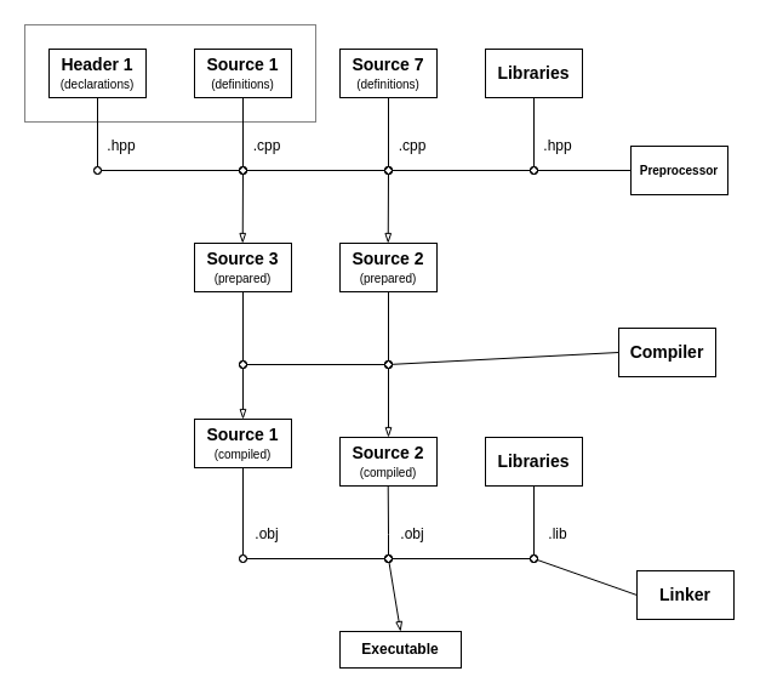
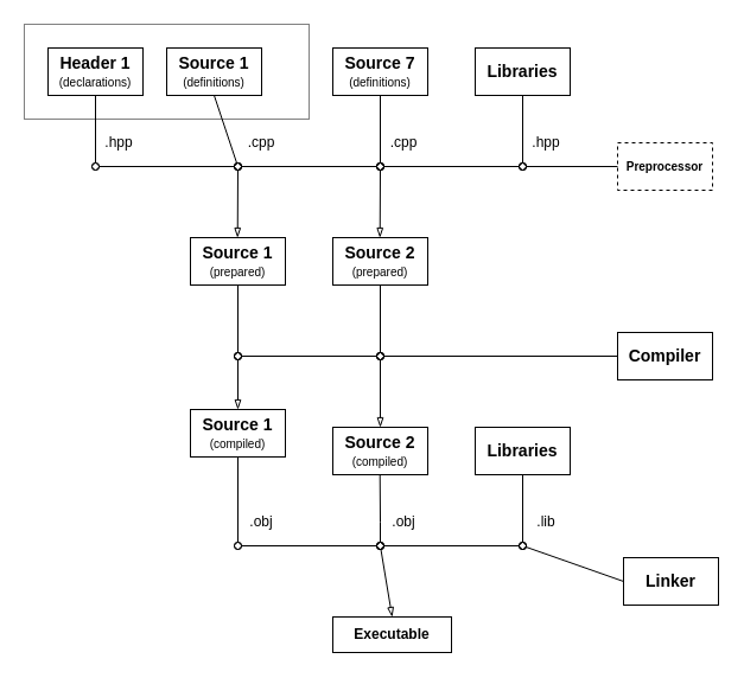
  <mxCell id="0" />
  <mxCell id="1" parent="0" />
  <mxCell id="2" value="" style="rounded=0;whiteSpace=wrap;html=1;fillColor=none;dashed=1;dashPattern=1 1;" parent="1" vertex="1"><mxGeometry x="20" y="20" width="240" height="80" as="geometry" /></mxCell>
- <mxCell id="3" value="&lt;b&gt;&lt;font style=&quot;font-size: 10px;&quot; face=&quot;Helvetica&quot;&gt;Preprocessor&lt;/font&gt;&lt;/b&gt;" style="rounded=0;whiteSpace=wrap;html=1;fillColor=none;" parent="1" vertex="1"><mxGeometry x="520" y="120" width="80" height="40" as="geometry" /></mxCell>
- <mxCell id="4" value="&lt;font&gt;&lt;font style=&quot;font-size: 14px;&quot; face=&quot;Helvetica&quot;&gt;&lt;b style=&quot;&quot;&gt;Source 1&lt;/b&gt;&lt;/font&gt;&lt;/font&gt;&lt;div&gt;&lt;font style=&quot;font-size: 10px;&quot;&gt;&lt;font style=&quot;&quot;&gt;&lt;span style=&quot;background-color: transparent; color: light-dark(rgb(0, 0, 0), rgb(255, 255, 255));&quot;&gt;(&lt;/span&gt;&lt;/font&gt;&lt;span style=&quot;background-color: transparent; color: light-dark(rgb(0, 0, 0), rgb(255, 255, 255));&quot;&gt;definitions&lt;/span&gt;&lt;span style=&quot;background-color: transparent; color: light-dark(rgb(0, 0, 0), rgb(255, 255, 255));&quot;&gt;)&lt;/span&gt;&lt;/font&gt;&lt;/div&gt;" style="rounded=0;whiteSpace=wrap;html=1;" parent="1" vertex="1"><mxGeometry x="160" y="40" width="80" height="40" as="geometry" /></mxCell>
+ <mxCell id="3" value="&lt;b&gt;&lt;font style=&quot;font-size: 10px;&quot; face=&quot;Helvetica&quot;&gt;Preprocessor&lt;/font&gt;&lt;/b&gt;" style="rounded=0;whiteSpace=wrap;html=1;fillColor=none;dashed=1;" parent="1" vertex="1"><mxGeometry x="520" y="120" width="80" height="40" as="geometry" /></mxCell>
+ <mxCell id="4" value="&lt;font&gt;&lt;font style=&quot;font-size: 14px;&quot; face=&quot;Helvetica&quot;&gt;&lt;b style=&quot;&quot;&gt;Source 1&lt;/b&gt;&lt;/font&gt;&lt;/font&gt;&lt;div&gt;&lt;font style=&quot;font-size: 10px;&quot;&gt;&lt;font style=&quot;&quot;&gt;&lt;span style=&quot;background-color: transparent; color: light-dark(rgb(0, 0, 0), rgb(255, 255, 255));&quot;&gt;(&lt;/span&gt;&lt;/font&gt;&lt;span style=&quot;background-color: transparent; color: light-dark(rgb(0, 0, 0), rgb(255, 255, 255));&quot;&gt;definitions&lt;/span&gt;&lt;span style=&quot;background-color: transparent; color: light-dark(rgb(0, 0, 0), rgb(255, 255, 255));&quot;&gt;)&lt;/span&gt;&lt;/font&gt;&lt;/div&gt;" style="rounded=0;whiteSpace=wrap;html=1;" parent="1" vertex="1"><mxGeometry x="140" y="40" width="80" height="40" as="geometry" /></mxCell>
  <mxCell id="5" value="&lt;font style=&quot;font-size: 14px;&quot; face=&quot;Helvetica&quot;&gt;&lt;b style=&quot;&quot;&gt;Source 7&lt;/b&gt;&lt;/font&gt;&lt;div&gt;&lt;font style=&quot;font-size: 10px;&quot;&gt;(&lt;/font&gt;&lt;span style=&quot;color: light-dark(rgb(0, 0, 0), rgb(255, 255, 255)); font-size: 10px; background-color: transparent;&quot;&gt;definitions&lt;/span&gt;&lt;span style=&quot;color: light-dark(rgb(0, 0, 0), rgb(255, 255, 255)); font-size: 10px; background-color: transparent;&quot;&gt;)&lt;/span&gt;&lt;/div&gt;" style="rounded=0;whiteSpace=wrap;html=1;" parent="1" vertex="1"><mxGeometry x="280" y="40" width="80" height="40" as="geometry" /></mxCell>
- <mxCell id="6" value="&lt;b&gt;&lt;font style=&quot;font-size: 14px;&quot;&gt;Source 3&lt;/font&gt;&lt;/b&gt;&lt;div&gt;&lt;font style=&quot;font-size: 10px;&quot;&gt;(prepared)&lt;/font&gt;&lt;/div&gt;" style="rounded=0;whiteSpace=wrap;html=1;" parent="1" vertex="1"><mxGeometry x="160" y="200" width="80" height="40" as="geometry" /></mxCell>
+ <mxCell id="6" value="&lt;b&gt;&lt;font style=&quot;font-size: 14px;&quot;&gt;Source 1&lt;/font&gt;&lt;/b&gt;&lt;div&gt;&lt;font style=&quot;font-size: 10px;&quot;&gt;(prepared)&lt;/font&gt;&lt;/div&gt;" style="rounded=0;whiteSpace=wrap;html=1;" parent="1" vertex="1"><mxGeometry x="160" y="200" width="80" height="40" as="geometry" /></mxCell>
  <mxCell id="7" value="&lt;font face=&quot;Helvetica&quot; style=&quot;&quot;&gt;&lt;b style=&quot;&quot;&gt;&lt;font style=&quot;font-size: 14px;&quot;&gt;Header 1&lt;/font&gt;&lt;/b&gt;&lt;br&gt;&lt;font style=&quot;font-size: 10px;&quot;&gt;(&lt;/font&gt;&lt;/font&gt;&lt;font style=&quot;font-size: 10px;&quot;&gt;declarations&lt;font face=&quot;Helvetica&quot; style=&quot;&quot;&gt;)&lt;/font&gt;&lt;/font&gt;" style="rounded=0;whiteSpace=wrap;html=1;" parent="1" vertex="1"><mxGeometry x="40" y="40" width="80" height="40" as="geometry" /></mxCell>
  <mxCell id="8" value="" style="endArrow=oval;html=1;rounded=0;startArrow=oval;startFill=0;endFill=0;" parent="1" edge="1"><mxGeometry width="50" height="50" relative="1" as="geometry"><mxPoint x="320" y="140" as="sourcePoint" /><mxPoint x="440" y="140" as="targetPoint" /></mxGeometry></mxCell>
  <mxCell id="9" value="" style="endArrow=blockThin;html=1;rounded=0;endFill=0;startArrow=oval;startFill=0;" parent="1" edge="1"><mxGeometry width="50" height="50" relative="1" as="geometry"><mxPoint x="200" y="140" as="sourcePoint" /><mxPoint x="199.71" y="200" as="targetPoint" /></mxGeometry></mxCell>
  <mxCell id="10" value="" style="endArrow=blockThin;html=1;rounded=0;endFill=0;startArrow=oval;startFill=0;" parent="1" edge="1"><mxGeometry width="50" height="50" relative="1" as="geometry"><mxPoint x="320" y="140" as="sourcePoint" /><mxPoint x="319.71" y="200" as="targetPoint" /></mxGeometry></mxCell>
- <mxCell id="11" value="&lt;b&gt;&lt;font face=&quot;Helvetica&quot; style=&quot;font-size: 14px;&quot;&gt;Compiler&lt;/font&gt;&lt;/b&gt;" style="rounded=0;whiteSpace=wrap;html=1;fillColor=none;" parent="1" vertex="1"><mxGeometry x="510" y="270" width="80" height="40" as="geometry" /></mxCell>
+ <mxCell id="11" value="&lt;b&gt;&lt;font face=&quot;Helvetica&quot; style=&quot;font-size: 14px;&quot;&gt;Compiler&lt;/font&gt;&lt;/b&gt;" style="rounded=0;whiteSpace=wrap;html=1;fillColor=none;" parent="1" vertex="1"><mxGeometry x="520" y="280" width="80" height="40" as="geometry" /></mxCell>
  <mxCell id="12" value="" style="endArrow=blockThin;html=1;rounded=0;endFill=0;entryX=0.5;entryY=0;entryDx=0;entryDy=0;startArrow=oval;startFill=0;" parent="1" target="15" edge="1"><mxGeometry width="50" height="50" relative="1" as="geometry"><mxPoint x="200" y="300" as="sourcePoint" /><mxPoint x="199.71" y="300" as="targetPoint" /></mxGeometry></mxCell>
  <mxCell id="13" value="" style="endArrow=blockThin;html=1;rounded=0;endFill=0;entryX=0.5;entryY=0;entryDx=0;entryDy=0;startArrow=oval;startFill=0;" parent="1" target="16" edge="1"><mxGeometry width="50" height="50" relative="1" as="geometry"><mxPoint x="320" y="300" as="sourcePoint" /><mxPoint x="319.71" y="300" as="targetPoint" /></mxGeometry></mxCell>
  <mxCell id="14" value="" style="endArrow=oval;html=1;strokeWidth=1;rounded=0;exitX=0.5;exitY=1;exitDx=0;exitDy=0;endFill=0;" parent="1" edge="1"><mxGeometry width="50" height="50" relative="1" as="geometry"><mxPoint x="80" y="80" as="sourcePoint" /><mxPoint x="80" y="140" as="targetPoint" /><Array as="points"><mxPoint x="80" y="140" /></Array></mxGeometry></mxCell>
  <mxCell id="15" value="&lt;b&gt;&lt;font style=&quot;font-size: 14px;&quot;&gt;Source 1&lt;/font&gt;&lt;/b&gt;&lt;div&gt;&lt;font style=&quot;font-size: 10px;&quot;&gt;(compiled)&lt;/font&gt;&lt;/div&gt;" style="rounded=0;whiteSpace=wrap;html=1;" parent="1" vertex="1"><mxGeometry x="160" y="345" width="80" height="40" as="geometry" /></mxCell>
  <mxCell id="16" value="&lt;b&gt;&lt;font style=&quot;font-size: 14px;&quot;&gt;Source 2&lt;/font&gt;&lt;/b&gt;&lt;div&gt;&lt;font style=&quot;font-size: 10px;&quot;&gt;(compiled)&lt;/font&gt;&lt;/div&gt;" style="rounded=0;whiteSpace=wrap;html=1;" parent="1" vertex="1"><mxGeometry x="280" y="360" width="80" height="40" as="geometry" /></mxCell>
  <mxCell id="17" value="&lt;b&gt;&lt;font face=&quot;Helvetica&quot; style=&quot;font-size: 14px;&quot;&gt;Linker&lt;/font&gt;&lt;/b&gt;" style="rounded=0;whiteSpace=wrap;html=1;fillColor=none;" parent="1" vertex="1"><mxGeometry x="525" y="470" width="80" height="40" as="geometry" /></mxCell>
  <mxCell id="18" value="&lt;div&gt;&lt;b&gt;&lt;font style=&quot;font-size: 14px;&quot;&gt;Libraries&lt;/font&gt;&lt;/b&gt;&lt;/div&gt;" style="rounded=0;whiteSpace=wrap;html=1;" parent="1" vertex="1"><mxGeometry x="400" y="360" width="80" height="40" as="geometry" /></mxCell>
  <mxCell id="19" value="" style="endArrow=oval;html=1;rounded=0;exitX=0.5;exitY=1;exitDx=0;exitDy=0;endFill=0;" parent="1" edge="1"><mxGeometry width="50" height="50" relative="1" as="geometry"><mxPoint x="319.71" y="400" as="sourcePoint" /><mxPoint x="320" y="460" as="targetPoint" /><Array as="points"><mxPoint x="320" y="440" /></Array></mxGeometry></mxCell>
  <mxCell id="20" value="&lt;b style=&quot;&quot;&gt;&lt;font&gt;Executable&lt;/font&gt;&lt;/b&gt;" style="rounded=0;whiteSpace=wrap;html=1;" parent="1" vertex="1"><mxGeometry x="280" y="520" width="100" height="30" as="geometry" /></mxCell>
  <mxCell id="21" value="" style="endArrow=oval;html=1;rounded=0;startArrow=oval;startFill=0;endFill=0;" parent="1" edge="1"><mxGeometry width="50" height="50" relative="1" as="geometry"><mxPoint x="200" y="140" as="sourcePoint" /><mxPoint x="320" y="140" as="targetPoint" /></mxGeometry></mxCell>
  <mxCell id="22" value="" style="endArrow=oval;html=1;rounded=0;startArrow=oval;startFill=0;endFill=0;" parent="1" edge="1"><mxGeometry width="50" height="50" relative="1" as="geometry"><mxPoint x="200" y="300" as="sourcePoint" /><mxPoint x="320" y="300" as="targetPoint" /></mxGeometry></mxCell>
  <mxCell id="23" value="" style="endArrow=none;html=1;rounded=0;startArrow=oval;startFill=0;endFill=0;entryX=0;entryY=0.5;entryDx=0;entryDy=0;" parent="1" target="11" edge="1"><mxGeometry width="50" height="50" relative="1" as="geometry"><mxPoint x="320" y="300" as="sourcePoint" /><mxPoint x="380" y="250" as="targetPoint" /></mxGeometry></mxCell>
  <mxCell id="24" value="" style="endArrow=none;html=1;rounded=0;entryX=0.5;entryY=1;entryDx=0;entryDy=0;startArrow=oval;startFill=0;" parent="1" target="15" edge="1"><mxGeometry width="50" height="50" relative="1" as="geometry"><mxPoint x="200" y="460" as="sourcePoint" /><mxPoint x="280" y="420" as="targetPoint" /></mxGeometry></mxCell>
  <mxCell id="25" value="" style="endArrow=blockThin;html=1;rounded=0;endFill=0;entryX=0.5;entryY=0;entryDx=0;entryDy=0;startArrow=oval;startFill=0;" parent="1" target="20" edge="1"><mxGeometry width="50" height="50" relative="1" as="geometry"><mxPoint x="320" y="460" as="sourcePoint" /><mxPoint x="330" y="370" as="targetPoint" /></mxGeometry></mxCell>
  <mxCell id="26" value="&lt;b&gt;&lt;font style=&quot;font-size: 14px;&quot;&gt;Source 2&lt;/font&gt;&lt;/b&gt;&lt;div&gt;&lt;font style=&quot;font-size: 10px;&quot;&gt;(prepared)&lt;/font&gt;&lt;/div&gt;" style="rounded=0;whiteSpace=wrap;html=1;" parent="1" vertex="1"><mxGeometry x="280" y="200" width="80" height="40" as="geometry" /></mxCell>
  <mxCell id="27" value=".cpp" style="text;html=1;align=center;verticalAlign=middle;whiteSpace=wrap;rounded=0;" parent="1" vertex="1"><mxGeometry x="200" y="100" width="40" height="40" as="geometry" /></mxCell>
  <mxCell id="28" value=".cpp" style="text;html=1;align=center;verticalAlign=middle;whiteSpace=wrap;rounded=0;" parent="1" vertex="1"><mxGeometry x="320" y="100" width="40" height="40" as="geometry" /></mxCell>
  <mxCell id="29" value=".hpp" style="text;html=1;align=center;verticalAlign=middle;whiteSpace=wrap;rounded=0;" parent="1" vertex="1"><mxGeometry x="440" y="100" width="40" height="40" as="geometry" /></mxCell>
  <mxCell id="30" value=".obj" style="text;html=1;align=center;verticalAlign=middle;whiteSpace=wrap;rounded=0;" parent="1" vertex="1"><mxGeometry x="320" y="420" width="40" height="40" as="geometry" /></mxCell>
  <mxCell id="31" value=".obj" style="text;html=1;align=center;verticalAlign=middle;whiteSpace=wrap;rounded=0;" parent="1" vertex="1"><mxGeometry x="200" y="420" width="40" height="40" as="geometry" /></mxCell>
  <mxCell id="32" value=".lib" style="text;html=1;align=center;verticalAlign=middle;whiteSpace=wrap;rounded=0;" parent="1" vertex="1"><mxGeometry x="440" y="420" width="40" height="40" as="geometry" /></mxCell>
  <mxCell id="33" value="&lt;div&gt;&lt;b&gt;&lt;font style=&quot;font-size: 14px;&quot;&gt;Libraries&lt;/font&gt;&lt;/b&gt;&lt;/div&gt;" style="rounded=0;whiteSpace=wrap;html=1;" parent="1" vertex="1"><mxGeometry x="400" y="40" width="80" height="40" as="geometry" /></mxCell>
  <mxCell id="34" value="" style="endArrow=none;html=1;rounded=0;entryX=0.5;entryY=1;entryDx=0;entryDy=0;startArrow=oval;startFill=0;" parent="1" target="33" edge="1"><mxGeometry width="50" height="50" relative="1" as="geometry"><mxPoint x="440" y="140" as="sourcePoint" /><mxPoint x="490" y="170" as="targetPoint" /></mxGeometry></mxCell>
  <mxCell id="35" value="" style="endArrow=none;html=1;rounded=0;entryX=0.5;entryY=1;entryDx=0;entryDy=0;startArrow=oval;startFill=0;" parent="1" edge="1"><mxGeometry width="50" height="50" relative="1" as="geometry"><mxPoint x="440" y="460" as="sourcePoint" /><mxPoint x="440" y="400" as="targetPoint" /></mxGeometry></mxCell>
  <mxCell id="36" value=".hpp" style="text;html=1;align=center;verticalAlign=middle;whiteSpace=wrap;rounded=0;" parent="1" vertex="1"><mxGeometry x="80" y="100" width="40" height="40" as="geometry" /></mxCell>
  <mxCell id="37" value="" style="endArrow=oval;html=1;rounded=0;endFill=0;startArrow=oval;startFill=0;" parent="1" edge="1"><mxGeometry width="50" height="50" relative="1" as="geometry"><mxPoint x="80" y="140" as="sourcePoint" /><mxPoint x="200" y="140" as="targetPoint" /></mxGeometry></mxCell>
  <mxCell id="38" value="" style="endArrow=none;html=1;rounded=0;entryX=0.5;entryY=1;entryDx=0;entryDy=0;startArrow=oval;startFill=0;" parent="1" target="4" edge="1"><mxGeometry width="50" height="50" relative="1" as="geometry"><mxPoint x="200" y="140" as="sourcePoint" /><mxPoint x="160" y="160" as="targetPoint" /></mxGeometry></mxCell>
  <mxCell id="39" value="" style="endArrow=none;html=1;rounded=0;entryX=0.5;entryY=1;entryDx=0;entryDy=0;startArrow=oval;startFill=0;" parent="1" edge="1"><mxGeometry width="50" height="50" relative="1" as="geometry"><mxPoint x="320" y="140" as="sourcePoint" /><mxPoint x="320" y="80" as="targetPoint" /></mxGeometry></mxCell>
  <mxCell id="40" value="" style="endArrow=none;html=1;rounded=0;entryX=0;entryY=0.5;entryDx=0;entryDy=0;startArrow=oval;startFill=0;" parent="1" target="3" edge="1"><mxGeometry width="50" height="50" relative="1" as="geometry"><mxPoint x="440" y="140" as="sourcePoint" /><mxPoint x="460" y="100" as="targetPoint" /></mxGeometry></mxCell>
  <mxCell id="41" value="" style="endArrow=none;html=1;rounded=0;entryX=0;entryY=0;entryDx=0;entryDy=0;startArrow=oval;startFill=0;" parent="1" edge="1"><mxGeometry width="50" height="50" relative="1" as="geometry"><mxPoint x="200" y="300" as="sourcePoint" /><mxPoint x="200" y="240" as="targetPoint" /></mxGeometry></mxCell>
  <mxCell id="42" value="" style="endArrow=none;html=1;rounded=0;entryX=0;entryY=0;entryDx=0;entryDy=0;startArrow=oval;startFill=0;" parent="1" edge="1"><mxGeometry width="50" height="50" relative="1" as="geometry"><mxPoint x="320" y="300" as="sourcePoint" /><mxPoint x="320" y="240" as="targetPoint" /></mxGeometry></mxCell>
  <mxCell id="43" value="" style="endArrow=oval;html=1;rounded=0;startArrow=oval;startFill=0;endFill=0;" parent="1" edge="1"><mxGeometry width="50" height="50" relative="1" as="geometry"><mxPoint x="200" y="460" as="sourcePoint" /><mxPoint x="320" y="460" as="targetPoint" /></mxGeometry></mxCell>
  <mxCell id="44" value="" style="endArrow=oval;html=1;rounded=0;startArrow=oval;startFill=0;endFill=0;" parent="1" edge="1"><mxGeometry width="50" height="50" relative="1" as="geometry"><mxPoint x="320" y="460" as="sourcePoint" /><mxPoint x="440" y="460" as="targetPoint" /></mxGeometry></mxCell>
  <mxCell id="45" value="" style="endArrow=none;html=1;rounded=0;entryX=0;entryY=0.5;entryDx=0;entryDy=0;startArrow=oval;startFill=0;" parent="1" target="17" edge="1"><mxGeometry width="50" height="50" relative="1" as="geometry"><mxPoint x="440" y="460" as="sourcePoint" /><mxPoint x="530" y="510" as="targetPoint" /></mxGeometry></mxCell>
